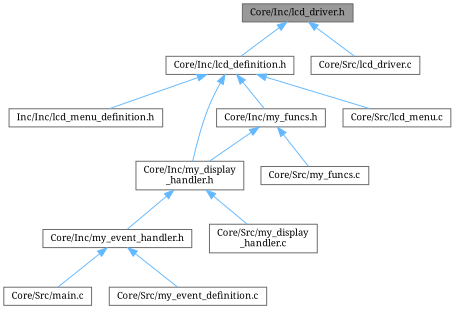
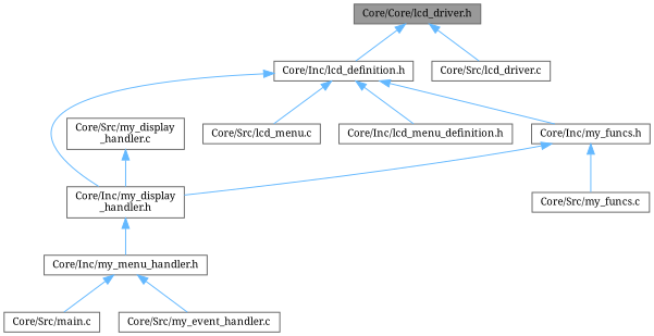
  digraph {
    fontname="Noto Serif"
    node [color=grey40 fillcolor=white fontname="Noto Serif" fontsize=10 shape=box style=filled]
    edge [color=steelblue1 dir=back fontname="Noto Serif" fontsize=10 labelfontname=Helvetica labelfontsize=10 style=solid]
-   n1 [color=gray40 fillcolor=grey60 fontcolor=black height=0.2 label="Core/Inc/lcd_driver.h" width=0.4]
+   n1 [color=gray40 fillcolor=grey60 fontcolor=black height=0.2 label="Core/Core/lcd_driver.h" width=0.4]
    n2 [height=0.2 label="Core/Inc/lcd_definition.h" width=0.4]
    n3 [height=0.2 label="Core/Src/lcd_driver.c" width=0.4]
-   n4 [height=0.2 label="Inc/Inc/lcd_menu_definition.h" width=0.4]
+   n4 [height=0.2 label="Core/Inc/lcd_menu_definition.h" width=0.4]
    n5 [height=0.2 label="Core/Inc/my_display\l_handler.h" width=0.4]
    n6 [height=0.2 label="Core/Inc/my_funcs.h" width=0.4]
    n7 [height=0.2 label="Core/Src/lcd_menu.c" width=0.4]
-   n8 [height=0.2 label="Core/Inc/my_event_handler.h" width=0.4]
+   n8 [height=0.2 label="Core/Inc/my_menu_handler.h" width=0.4]
    n9 [height=0.2 label="Core/Src/my_display\l_handler.c" width=0.4]
    n10 [height=0.2 label="Core/Src/my_funcs.c" width=0.4]
    n11 [height=0.2 label="Core/Src/main.c" width=0.4]
-   n12 [height=0.2 label="Core/Src/my_event_definition.c" width=0.4]
+   n12 [height=0.2 label="Core/Src/my_event_handler.c" width=0.4]
    n1 -> n2
    n1 -> n3
    n2 -> n4
    n2 -> n5
    n2 -> n6
    n2 -> n7
    n5 -> n8
-   n5 -> n9
+   n9 -> n5
    n6 -> n5
    n6 -> n10
    n8 -> n11
    n8 -> n12
  }
